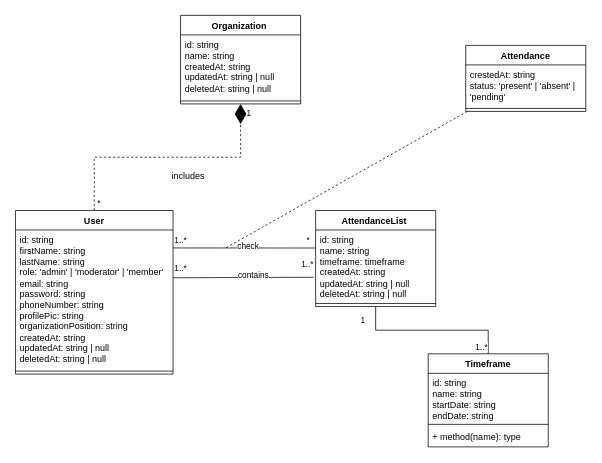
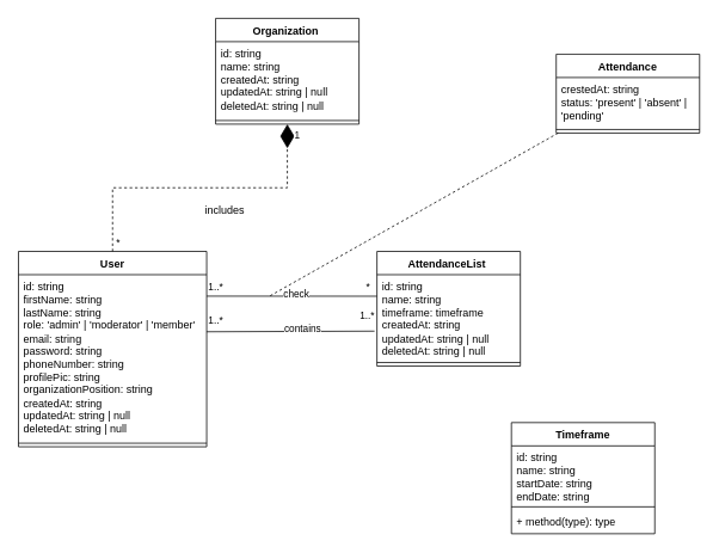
  <mxCell id="0" />
  <mxCell id="1" parent="0" />
  <mxCell id="2" value="Organization&amp;nbsp;" style="swimlane;fontStyle=1;align=center;verticalAlign=top;childLayout=stackLayout;horizontal=1;startSize=26;horizontalStack=0;resizeParent=1;resizeParentMax=0;resizeLast=0;collapsible=1;marginBottom=0;whiteSpace=wrap;html=1;" parent="1" vertex="1"><mxGeometry x="240" y="20" width="160" height="118" as="geometry" /></mxCell>
  <mxCell id="3" value="&lt;div&gt;id: string&lt;/div&gt;name: string&lt;div&gt;&lt;div&gt;createdAt: string&lt;/div&gt;&lt;div&gt;updatedAt: string | null&lt;/div&gt;&lt;div&gt;deletedAt: string | null&lt;/div&gt;&lt;/div&gt;" style="text;strokeColor=none;fillColor=none;align=left;verticalAlign=top;spacingLeft=4;spacingRight=4;overflow=hidden;rotatable=0;points=[[0,0.5],[1,0.5]];portConstraint=eastwest;whiteSpace=wrap;html=1;" parent="2" vertex="1"><mxGeometry y="26" width="160" height="84" as="geometry" /></mxCell>
  <mxCell id="4" value="" style="line;strokeWidth=1;fillColor=none;align=left;verticalAlign=middle;spacingTop=-1;spacingLeft=3;spacingRight=3;rotatable=0;labelPosition=right;points=[];portConstraint=eastwest;strokeColor=inherit;" parent="2" vertex="1"><mxGeometry y="110" width="160" height="8" as="geometry" /></mxCell>
  <mxCell id="5" value="User" style="swimlane;fontStyle=1;align=center;verticalAlign=top;childLayout=stackLayout;horizontal=1;startSize=26;horizontalStack=0;resizeParent=1;resizeParentMax=0;resizeLast=0;collapsible=1;marginBottom=0;whiteSpace=wrap;html=1;" parent="1" vertex="1"><mxGeometry x="20" y="280" width="210" height="218" as="geometry" /></mxCell>
  <mxCell id="6" value="id: string&lt;div&gt;firstName: string&lt;/div&gt;&lt;div&gt;lastName: string&lt;/div&gt;&lt;div&gt;role: 'admin' | 'moderator' | 'member'&lt;/div&gt;&lt;div&gt;email: string&lt;/div&gt;&lt;div&gt;password: string&lt;/div&gt;&lt;div&gt;phoneNumber: string&lt;/div&gt;&lt;div&gt;profilePic: string&lt;/div&gt;&lt;div&gt;organizationPosition: string&lt;/div&gt;&lt;div&gt;createdAt: string&lt;/div&gt;&lt;div&gt;updatedAt: string | null&lt;/div&gt;&lt;div&gt;deletedAt: string | null&lt;/div&gt;&lt;div&gt;&lt;br&gt;&lt;/div&gt;" style="text;strokeColor=none;fillColor=none;align=left;verticalAlign=top;spacingLeft=4;spacingRight=4;overflow=hidden;rotatable=0;points=[[0,0.5],[1,0.5]];portConstraint=eastwest;whiteSpace=wrap;html=1;" parent="5" vertex="1"><mxGeometry y="26" width="210" height="184" as="geometry" /></mxCell>
  <mxCell id="7" value="" style="line;strokeWidth=1;fillColor=none;align=left;verticalAlign=middle;spacingTop=-1;spacingLeft=3;spacingRight=3;rotatable=0;labelPosition=right;points=[];portConstraint=eastwest;strokeColor=inherit;" parent="5" vertex="1"><mxGeometry y="210" width="210" height="8" as="geometry" /></mxCell>
  <mxCell id="8" value="AttendanceList&amp;nbsp;" style="swimlane;fontStyle=1;align=center;verticalAlign=top;childLayout=stackLayout;horizontal=1;startSize=26;horizontalStack=0;resizeParent=1;resizeParentMax=0;resizeLast=0;collapsible=1;marginBottom=0;whiteSpace=wrap;html=1;" parent="1" vertex="1"><mxGeometry x="420" y="280" width="160" height="128" as="geometry" /></mxCell>
  <mxCell id="9" value="id: string&lt;div&gt;name: string&lt;/div&gt;&lt;div&gt;timeframe: timeframe&lt;/div&gt;&lt;div&gt;&lt;div&gt;createdAt: string&lt;/div&gt;&lt;div&gt;updatedAt: string | null&lt;/div&gt;&lt;div&gt;deletedAt: string | null&lt;/div&gt;&lt;/div&gt;" style="text;strokeColor=none;fillColor=none;align=left;verticalAlign=top;spacingLeft=4;spacingRight=4;overflow=hidden;rotatable=0;points=[[0,0.5],[1,0.5]];portConstraint=eastwest;whiteSpace=wrap;html=1;" parent="8" vertex="1"><mxGeometry y="26" width="160" height="94" as="geometry" /></mxCell>
  <mxCell id="10" value="" style="line;strokeWidth=1;fillColor=none;align=left;verticalAlign=middle;spacingTop=-1;spacingLeft=3;spacingRight=3;rotatable=0;labelPosition=right;points=[];portConstraint=eastwest;strokeColor=inherit;" parent="8" vertex="1"><mxGeometry y="120" width="160" height="8" as="geometry" /></mxCell>
  <mxCell id="11" value="" style="endArrow=diamondThin;endFill=1;endSize=24;html=1;rounded=0;edgeStyle=elbowEdgeStyle;elbow=vertical;dashed=1;" parent="1" source="5" target="2" edge="1"><mxGeometry width="160" relative="1" as="geometry"><mxPoint x="260" y="270" as="sourcePoint" /><mxPoint x="420" y="270" as="targetPoint" /></mxGeometry></mxCell>
  <mxCell id="12" value="1" style="edgeLabel;html=1;align=center;verticalAlign=middle;resizable=0;points=[];" parent="11" vertex="1" connectable="0"><mxGeometry x="-0.284" relative="1" as="geometry"><mxPoint x="155" y="-59" as="offset" /></mxGeometry></mxCell>
  <mxCell id="13" value="*" style="edgeLabel;html=1;align=center;verticalAlign=middle;resizable=0;points=[];" parent="11" vertex="1" connectable="0"><mxGeometry x="-0.379" relative="1" as="geometry"><mxPoint x="-29" y="61" as="offset" /></mxGeometry></mxCell>
  <mxCell id="14" value="" style="endArrow=none;html=1;rounded=0;exitX=1;exitY=0.346;exitDx=0;exitDy=0;exitPerimeter=0;entryX=-0.017;entryY=0.67;entryDx=0;entryDy=0;entryPerimeter=0;" parent="1" source="6" target="9" edge="1"><mxGeometry width="50" height="50" relative="1" as="geometry"><mxPoint x="320" y="370" as="sourcePoint" /><mxPoint x="410" y="370" as="targetPoint" /></mxGeometry></mxCell>
  <mxCell id="15" value="1..*" style="edgeLabel;html=1;align=center;verticalAlign=middle;resizable=0;points=[];" parent="14" vertex="1" connectable="0"><mxGeometry x="-0.833" y="1" relative="1" as="geometry"><mxPoint x="-6" y="-12" as="offset" /></mxGeometry></mxCell>
  <mxCell id="16" value="contains" style="edgeLabel;html=1;align=center;verticalAlign=middle;resizable=0;points=[];" vertex="1" connectable="0" parent="14"><mxGeometry x="0.142" y="4" relative="1" as="geometry"><mxPoint as="offset" /></mxGeometry></mxCell>
  <mxCell id="17" value="1..*" style="edgeLabel;html=1;align=center;verticalAlign=middle;resizable=0;points=[];" parent="1" vertex="1" connectable="0"><mxGeometry x="349.996" y="369.996" as="geometry"><mxPoint x="59" y="-18" as="offset" /></mxGeometry></mxCell>
  <mxCell id="18" value="Attendance" style="swimlane;fontStyle=1;align=center;verticalAlign=top;childLayout=stackLayout;horizontal=1;startSize=26;horizontalStack=0;resizeParent=1;resizeParentMax=0;resizeLast=0;collapsible=1;marginBottom=0;whiteSpace=wrap;html=1;" parent="1" vertex="1"><mxGeometry x="620" y="60" width="160" height="88" as="geometry" /></mxCell>
  <mxCell id="19" value="&lt;div&gt;crestedAt: string&lt;/div&gt;&lt;div&gt;status: 'present' | 'absent' | 'pending'&lt;/div&gt;" style="text;strokeColor=none;fillColor=none;align=left;verticalAlign=top;spacingLeft=4;spacingRight=4;overflow=hidden;rotatable=0;points=[[0,0.5],[1,0.5]];portConstraint=eastwest;whiteSpace=wrap;html=1;" parent="18" vertex="1"><mxGeometry y="26" width="160" height="54" as="geometry" /></mxCell>
  <mxCell id="20" value="" style="line;strokeWidth=1;fillColor=none;align=left;verticalAlign=middle;spacingTop=-1;spacingLeft=3;spacingRight=3;rotatable=0;labelPosition=right;points=[];portConstraint=eastwest;strokeColor=inherit;" parent="18" vertex="1"><mxGeometry y="80" width="160" height="8" as="geometry" /></mxCell>
  <mxCell id="21" value="" style="endArrow=none;dashed=1;html=1;rounded=0;" parent="1" source="18" edge="1"><mxGeometry width="50" height="50" relative="1" as="geometry"><mxPoint x="320" y="530" as="sourcePoint" /><mxPoint x="300" y="330" as="targetPoint" /></mxGeometry></mxCell>
  <mxCell id="22" value="Timeframe" style="swimlane;fontStyle=1;align=center;verticalAlign=top;childLayout=stackLayout;horizontal=1;startSize=26;horizontalStack=0;resizeParent=1;resizeParentMax=0;resizeLast=0;collapsible=1;marginBottom=0;whiteSpace=wrap;html=1;" parent="1" vertex="1"><mxGeometry x="570" y="471" width="160" height="124" as="geometry" /></mxCell>
  <mxCell id="23" value="id: string&lt;div&gt;name: string&lt;br&gt;&lt;div&gt;startDate: string&lt;/div&gt;&lt;div&gt;endDate: string&lt;/div&gt;&lt;/div&gt;" style="text;strokeColor=none;fillColor=none;align=left;verticalAlign=top;spacingLeft=4;spacingRight=4;overflow=hidden;rotatable=0;points=[[0,0.5],[1,0.5]];portConstraint=eastwest;whiteSpace=wrap;html=1;" parent="22" vertex="1"><mxGeometry y="26" width="160" height="64" as="geometry" /></mxCell>
  <mxCell id="24" value="" style="line;strokeWidth=1;fillColor=none;align=left;verticalAlign=middle;spacingTop=-1;spacingLeft=3;spacingRight=3;rotatable=0;labelPosition=right;points=[];portConstraint=eastwest;strokeColor=inherit;" parent="22" vertex="1"><mxGeometry y="90" width="160" height="8" as="geometry" /></mxCell>
- <mxCell id="25" value="+ method(name): type" style="text;strokeColor=none;fillColor=none;align=left;verticalAlign=top;spacingLeft=4;spacingRight=4;overflow=hidden;rotatable=0;points=[[0,0.5],[1,0.5]];portConstraint=eastwest;whiteSpace=wrap;html=1;" parent="22" vertex="1"><mxGeometry y="98" width="160" height="26" as="geometry" /></mxCell>
+ <mxCell id="25" value="+ method(type): type" style="text;strokeColor=none;fillColor=none;align=left;verticalAlign=top;spacingLeft=4;spacingRight=4;overflow=hidden;rotatable=0;points=[[0,0.5],[1,0.5]];portConstraint=eastwest;whiteSpace=wrap;html=1;" parent="22" vertex="1"><mxGeometry y="98" width="160" height="26" as="geometry" /></mxCell>
  <mxCell id="26" value="includes" style="text;html=1;align=center;verticalAlign=middle;resizable=0;points=[];autosize=1;strokeColor=none;fillColor=none;" vertex="1" parent="1"><mxGeometry x="215" y="220" width="70" height="30" as="geometry" /></mxCell>
- <mxCell id="27" value="" style="endArrow=none;html=1;edgeStyle=orthogonalEdgeStyle;rounded=0;" edge="1" parent="1" source="8" target="22"><mxGeometry width="50" height="50" relative="1" as="geometry"><mxPoint x="630" y="350" as="sourcePoint" /><mxPoint x="680" y="300" as="targetPoint" /></mxGeometry></mxCell>
- <mxCell id="28" value="1" style="edgeLabel;html=1;align=center;verticalAlign=middle;resizable=0;points=[];" vertex="1" connectable="0" parent="27"><mxGeometry x="-0.58" y="-2" relative="1" as="geometry"><mxPoint x="-31" y="-16" as="offset" /></mxGeometry></mxCell>
- <mxCell id="29" value="1..*" style="edgeLabel;html=1;align=center;verticalAlign=middle;resizable=0;points=[];" vertex="1" connectable="0" parent="27"><mxGeometry x="0.759" relative="1" as="geometry"><mxPoint x="-10" y="16" as="offset" /></mxGeometry></mxCell>
  <mxCell id="30" value="" style="endArrow=none;html=1;rounded=0;exitX=1;exitY=0.13;exitDx=0;exitDy=0;exitPerimeter=0;" edge="1" parent="1" source="6"><mxGeometry width="50" height="50" relative="1" as="geometry"><mxPoint x="290" y="330" as="sourcePoint" /><mxPoint x="420" y="330" as="targetPoint" /></mxGeometry></mxCell>
  <mxCell id="31" value="check" style="edgeLabel;html=1;align=center;verticalAlign=middle;resizable=0;points=[];" vertex="1" connectable="0" parent="30"><mxGeometry x="0.047" y="2" relative="1" as="geometry"><mxPoint as="offset" /></mxGeometry></mxCell>
  <mxCell id="32" value="*" style="edgeLabel;html=1;align=center;verticalAlign=middle;resizable=0;points=[];" vertex="1" connectable="0" parent="30"><mxGeometry x="0.629" relative="1" as="geometry"><mxPoint x="25" y="-10" as="offset" /></mxGeometry></mxCell>
  <mxCell id="33" value="1..*" style="edgeLabel;html=1;align=center;verticalAlign=middle;resizable=0;points=[];" vertex="1" connectable="0" parent="30"><mxGeometry x="-0.84" relative="1" as="geometry"><mxPoint x="-5" y="-10" as="offset" /></mxGeometry></mxCell>
